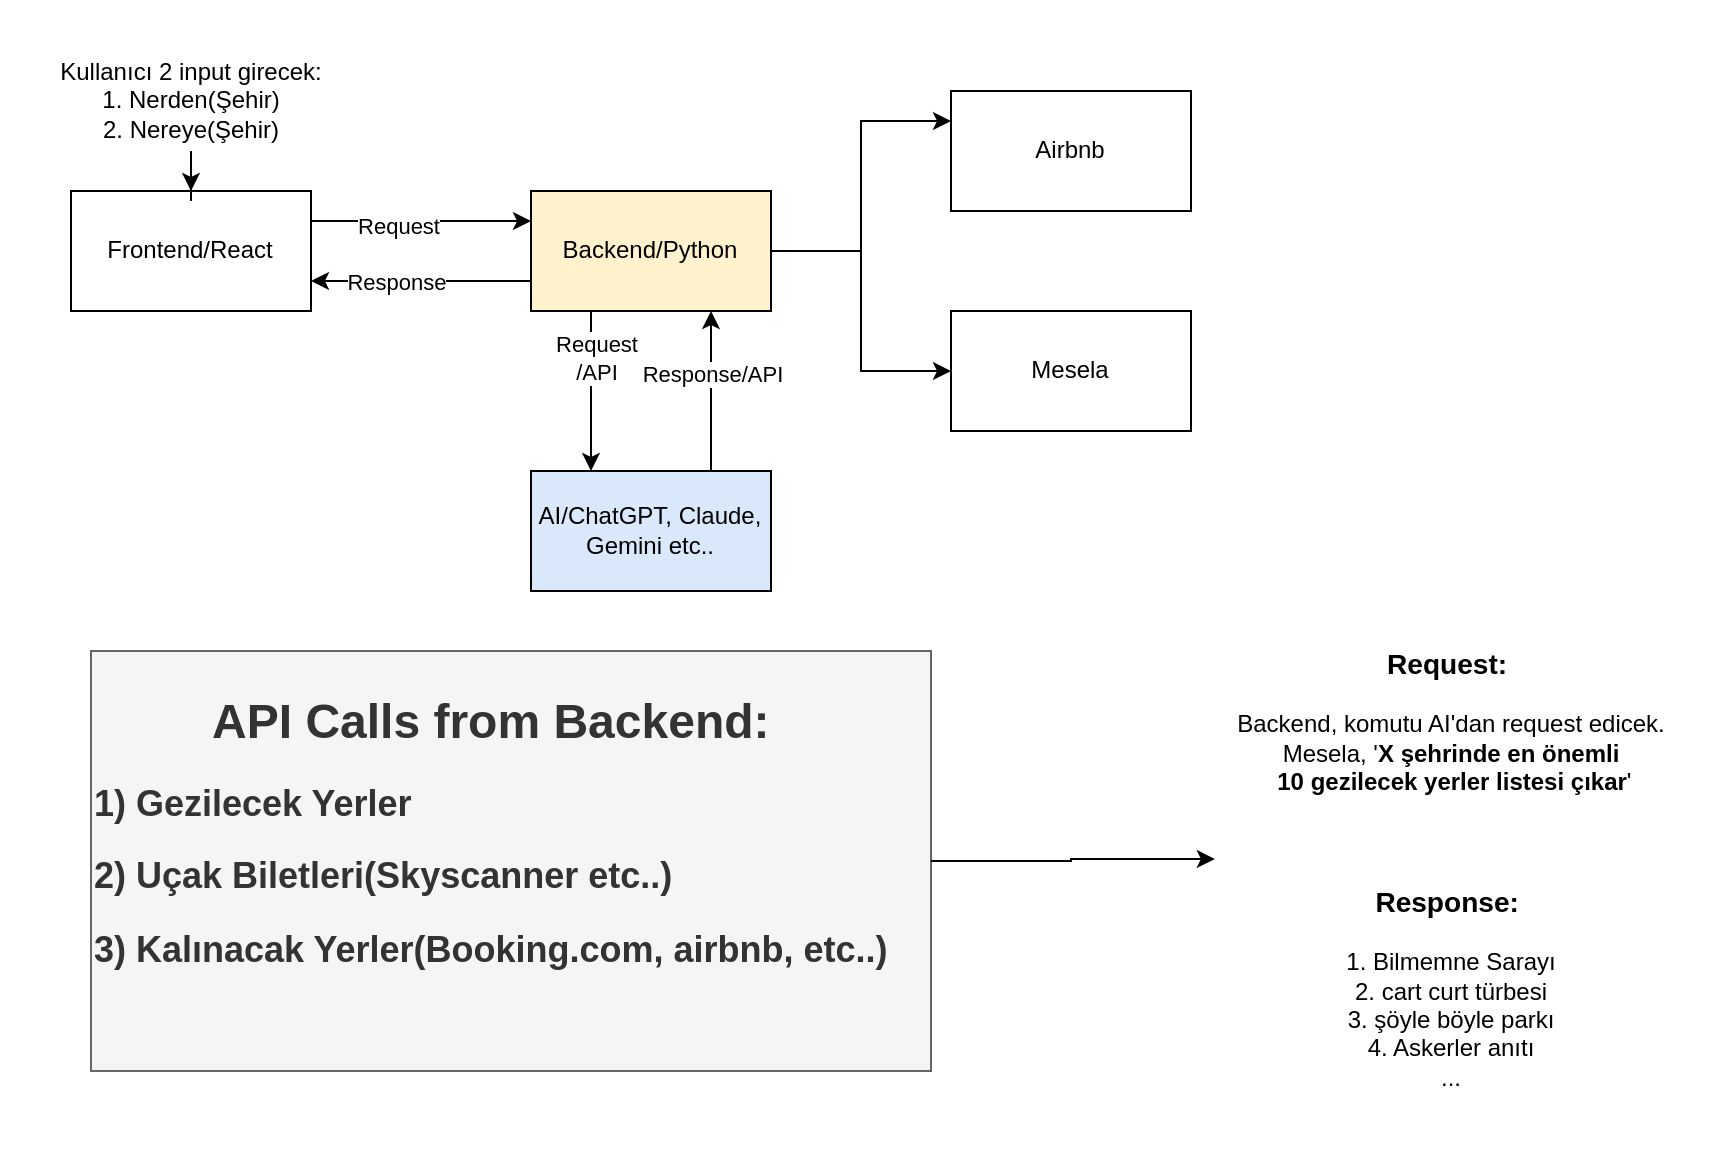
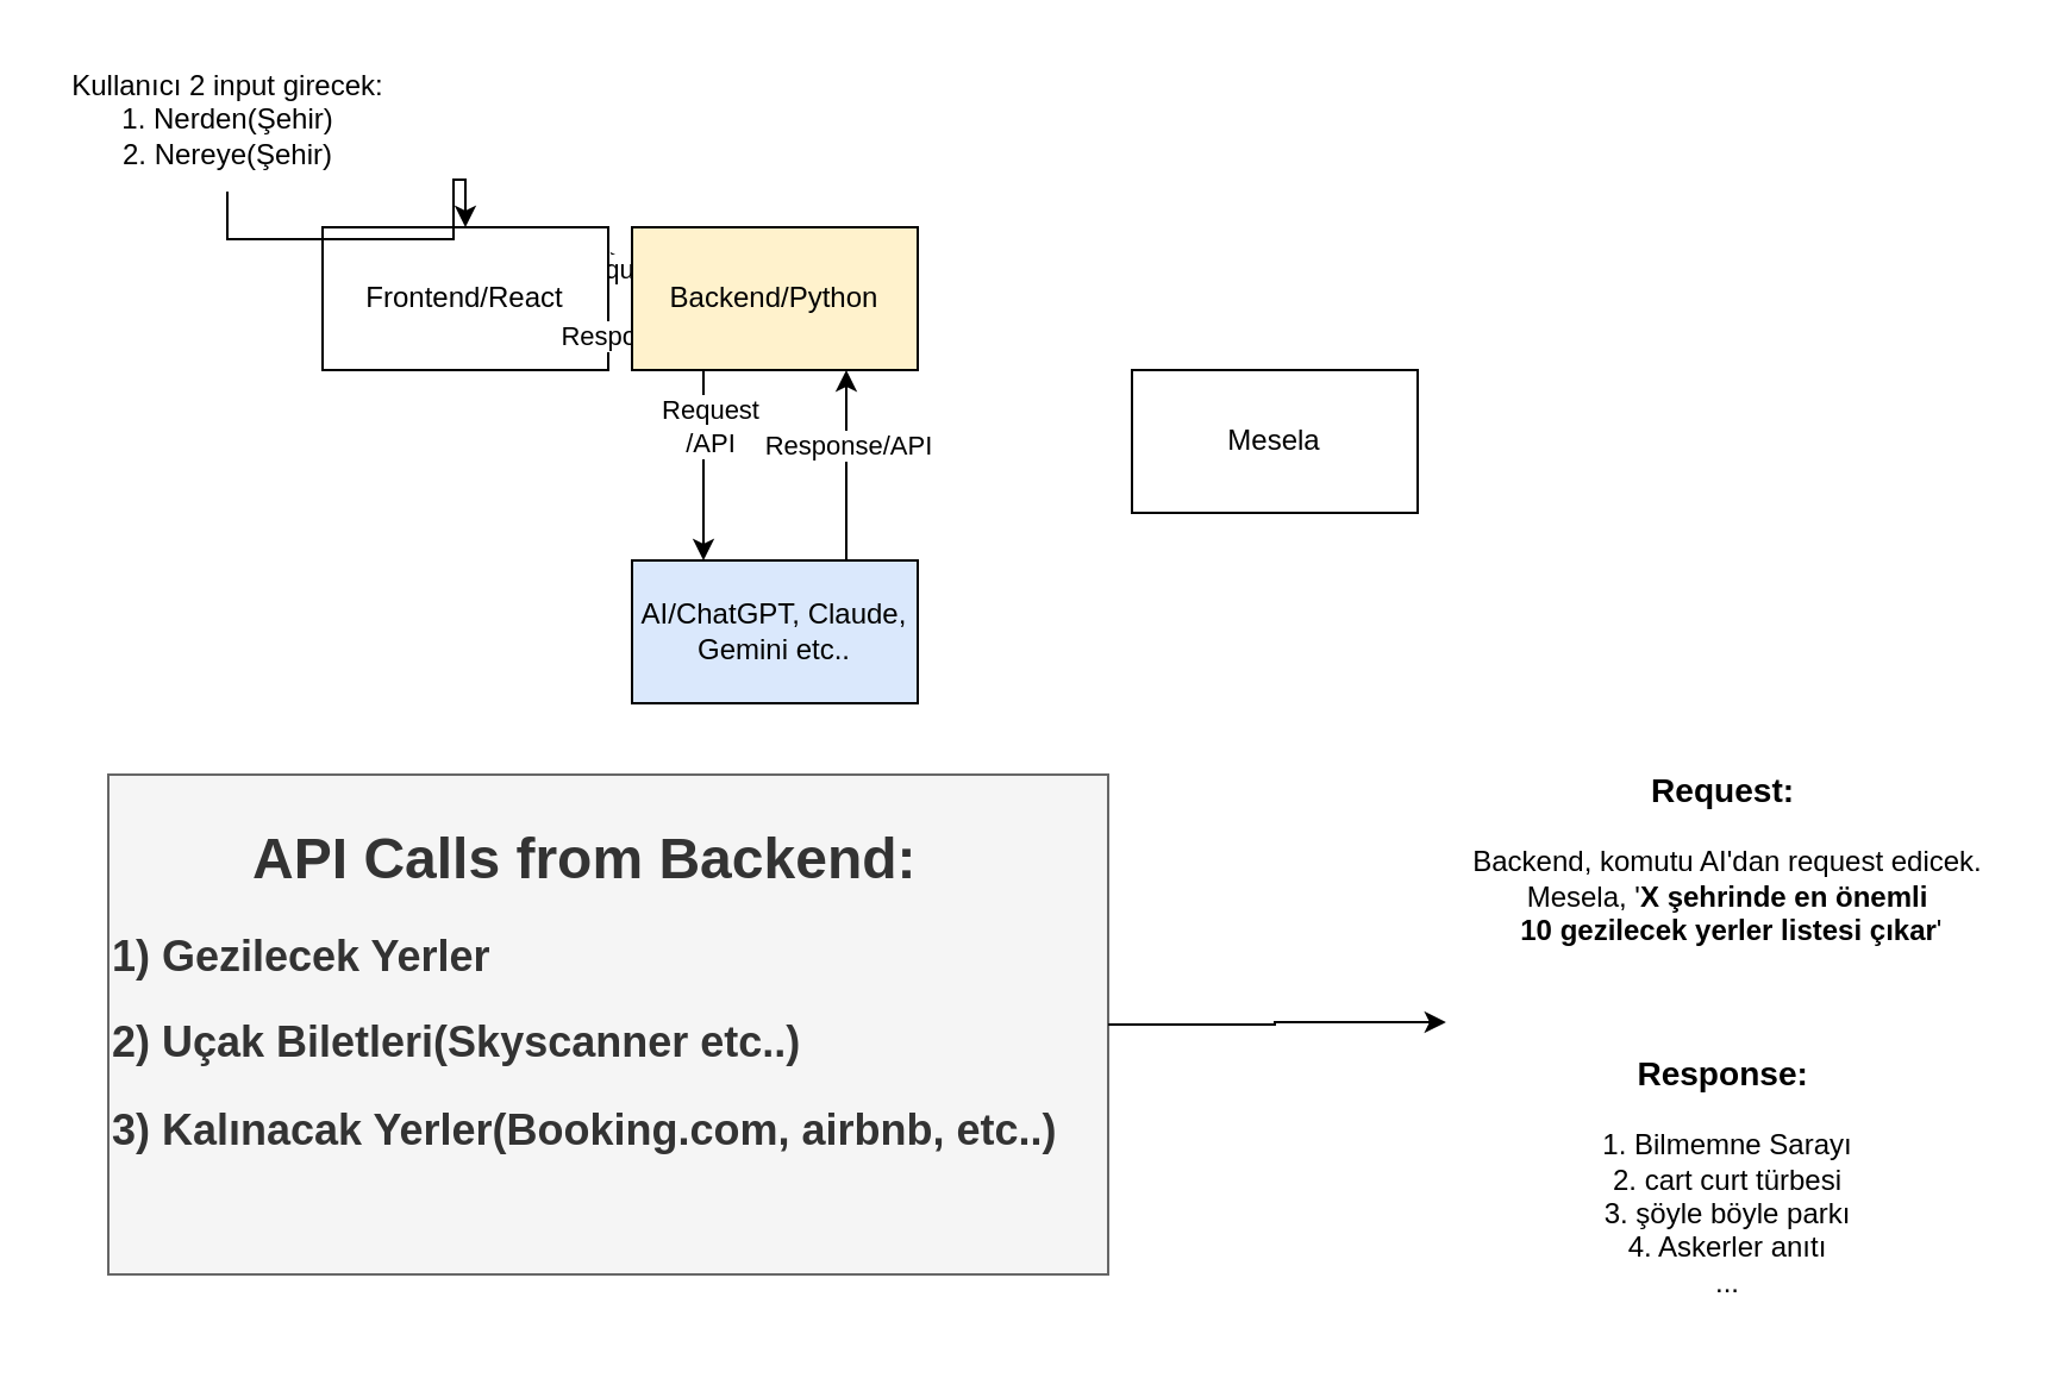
  <mxCell id="0" />
  <mxCell id="1" parent="0" />
  <mxCell id="2" style="edgeStyle=orthogonalEdgeStyle;rounded=0;orthogonalLoop=1;jettySize=auto;html=1;exitX=1;exitY=0.25;exitDx=0;exitDy=0;entryX=0;entryY=0.25;entryDx=0;entryDy=0;" edge="1" parent="1" source="4" target="13"><mxGeometry relative="1" as="geometry" /></mxCell>
  <mxCell id="3" value="Request" style="edgeLabel;html=1;align=center;verticalAlign=middle;resizable=0;points=[];" vertex="1" connectable="0" parent="2"><mxGeometry x="-0.218" y="-2" relative="1" as="geometry"><mxPoint as="offset" /></mxGeometry></mxCell>
- <mxCell id="4" value="Frontend/React" style="rounded=0;whiteSpace=wrap;html=1;" vertex="1" parent="1"><mxGeometry x="35" y="95" width="120" height="60" as="geometry" /></mxCell>
+ <mxCell id="4" value="Frontend/React" style="rounded=0;whiteSpace=wrap;html=1;" vertex="1" parent="1"><mxGeometry x="135" y="95" width="120" height="60" as="geometry" /></mxCell>
  <mxCell id="5" style="edgeStyle=orthogonalEdgeStyle;rounded=0;orthogonalLoop=1;jettySize=auto;html=1;entryX=0.5;entryY=0;entryDx=0;entryDy=0;" edge="1" parent="1" source="6" target="4"><mxGeometry relative="1" as="geometry" /></mxCell>
  <mxCell id="6" value="&lt;div&gt;Kullanıcı 2 input girecek:&lt;/div&gt;&lt;div&gt;1. Nerden(Şehir)&lt;/div&gt;&lt;div&gt;2. Nereye(Şehir)&lt;/div&gt;" style="text;html=1;align=center;verticalAlign=middle;resizable=0;points=[];autosize=1;strokeColor=none;fillColor=none;" vertex="1" parent="1"><mxGeometry x="20" y="20" width="150" height="60" as="geometry" /></mxCell>
  <mxCell id="7" style="edgeStyle=orthogonalEdgeStyle;rounded=0;orthogonalLoop=1;jettySize=auto;html=1;exitX=0.25;exitY=1;exitDx=0;exitDy=0;entryX=0.25;entryY=0;entryDx=0;entryDy=0;" edge="1" parent="1" source="13" target="16"><mxGeometry relative="1" as="geometry" /></mxCell>
  <mxCell id="8" value="&lt;div&gt;Request&lt;/div&gt;/API" style="edgeLabel;html=1;align=center;verticalAlign=middle;resizable=0;points=[];" vertex="1" connectable="0" parent="7"><mxGeometry x="-0.425" y="2" relative="1" as="geometry"><mxPoint as="offset" /></mxGeometry></mxCell>
  <mxCell id="9" style="edgeStyle=orthogonalEdgeStyle;rounded=0;orthogonalLoop=1;jettySize=auto;html=1;exitX=0;exitY=0.75;exitDx=0;exitDy=0;entryX=1;entryY=0.75;entryDx=0;entryDy=0;" edge="1" parent="1" source="13" target="4"><mxGeometry relative="1" as="geometry" /></mxCell>
  <mxCell id="10" value="Response" style="edgeLabel;html=1;align=center;verticalAlign=middle;resizable=0;points=[];" vertex="1" connectable="0" parent="9"><mxGeometry x="0.236" relative="1" as="geometry"><mxPoint as="offset" /></mxGeometry></mxCell>
- <mxCell id="11" value="" style="edgeStyle=orthogonalEdgeStyle;rounded=0;orthogonalLoop=1;jettySize=auto;html=1;" edge="1" parent="1" source="13" target="21"><mxGeometry relative="1" as="geometry" /></mxCell>
- <mxCell id="12" style="edgeStyle=orthogonalEdgeStyle;rounded=0;orthogonalLoop=1;jettySize=auto;html=1;entryX=0;entryY=0.25;entryDx=0;entryDy=0;" edge="1" parent="1" source="13" target="22"><mxGeometry relative="1" as="geometry" /></mxCell>
  <mxCell id="13" value="Backend/Python" style="rounded=0;whiteSpace=wrap;html=1;fillColor=#fff2cc;" vertex="1" parent="1"><mxGeometry x="265" y="95" width="120" height="60" as="geometry" /></mxCell>
  <mxCell id="14" style="edgeStyle=orthogonalEdgeStyle;rounded=0;orthogonalLoop=1;jettySize=auto;html=1;exitX=0.75;exitY=0;exitDx=0;exitDy=0;entryX=0.75;entryY=1;entryDx=0;entryDy=0;" edge="1" parent="1" source="16" target="13"><mxGeometry relative="1" as="geometry" /></mxCell>
  <mxCell id="15" value="Response/API" style="edgeLabel;html=1;align=center;verticalAlign=middle;resizable=0;points=[];" vertex="1" connectable="0" parent="14"><mxGeometry x="0.225" relative="1" as="geometry"><mxPoint as="offset" /></mxGeometry></mxCell>
  <mxCell id="16" value="AI/ChatGPT, Claude, Gemini etc.." style="rounded=0;whiteSpace=wrap;html=1;fillColor=#dae8fc;" vertex="1" parent="1"><mxGeometry x="265" y="235" width="120" height="60" as="geometry" /></mxCell>
  <mxCell id="17" value="&lt;h3&gt;Request:&amp;nbsp;&lt;/h3&gt;&lt;div&gt;Backend, komutu AI'dan request edicek.&lt;/div&gt;&lt;div&gt;Mesela, '&lt;b&gt;X şehrinde en önemli&lt;/b&gt;&lt;/div&gt;&lt;div&gt;&lt;b&gt;&amp;nbsp;10 gezilecek yerler listesi çıkar&lt;/b&gt;'&lt;/div&gt;&lt;div&gt;&lt;h3&gt;&lt;br&gt;&lt;/h3&gt;&lt;h3&gt;Response:&amp;nbsp;&lt;/h3&gt;&lt;div&gt;1. Bilmemne Sarayı&lt;/div&gt;&lt;div&gt;2. cart curt türbesi&lt;/div&gt;&lt;div&gt;3. şöyle böyle parkı&lt;/div&gt;&lt;div&gt;4. Askerler anıtı&lt;/div&gt;&lt;div&gt;...&lt;/div&gt;&lt;/div&gt;&lt;div&gt;&lt;br&gt;&lt;/div&gt;" style="text;html=1;align=center;verticalAlign=middle;resizable=0;points=[];autosize=1;strokeColor=none;fillColor=none;" vertex="1" parent="1"><mxGeometry x="605" y="305" width="240" height="260" as="geometry" /></mxCell>
  <mxCell id="18" value="&lt;h2&gt;&lt;br&gt;&lt;/h2&gt;" style="text;html=1;align=center;verticalAlign=middle;resizable=0;points=[];autosize=1;strokeColor=none;fillColor=none;" vertex="1" parent="1"><mxGeometry x="125" y="355" width="20" height="60" as="geometry" /></mxCell>
  <mxCell id="19" value="&lt;h1 align=&quot;center&quot;&gt;API Calls from Backend:&lt;/h1&gt;&lt;div align=&quot;left&quot;&gt;&lt;h2&gt;1) Gezilecek Yerler&lt;/h2&gt;&lt;h2&gt;2) Uçak Biletleri(Skyscanner etc..)&lt;/h2&gt;&lt;h2&gt;3) Kalınacak Yerler(Booking.com, airbnb, etc..)&lt;/h2&gt;&lt;div&gt;&lt;br&gt;&lt;/div&gt;&lt;br&gt;&lt;/div&gt;" style="text;html=1;align=left;verticalAlign=middle;resizable=0;points=[];autosize=1;fillColor=#f5f5f5;fontColor=#333333;strokeColor=#666666;" vertex="1" parent="1"><mxGeometry x="45" y="325" width="420" height="210" as="geometry" /></mxCell>
  <mxCell id="20" style="edgeStyle=orthogonalEdgeStyle;rounded=0;orthogonalLoop=1;jettySize=auto;html=1;entryX=0.008;entryY=0.477;entryDx=0;entryDy=0;entryPerimeter=0;" edge="1" parent="1" source="19" target="17"><mxGeometry relative="1" as="geometry" /></mxCell>
  <mxCell id="21" value="Mesela" style="rounded=0;whiteSpace=wrap;html=1;" vertex="1" parent="1"><mxGeometry x="475" y="155" width="120" height="60" as="geometry" /></mxCell>
- <mxCell id="22" value="&lt;div&gt;Airbnb&lt;/div&gt;" style="rounded=0;whiteSpace=wrap;html=1;" vertex="1" parent="1"><mxGeometry x="475" y="45" width="120" height="60" as="geometry" /></mxCell>
